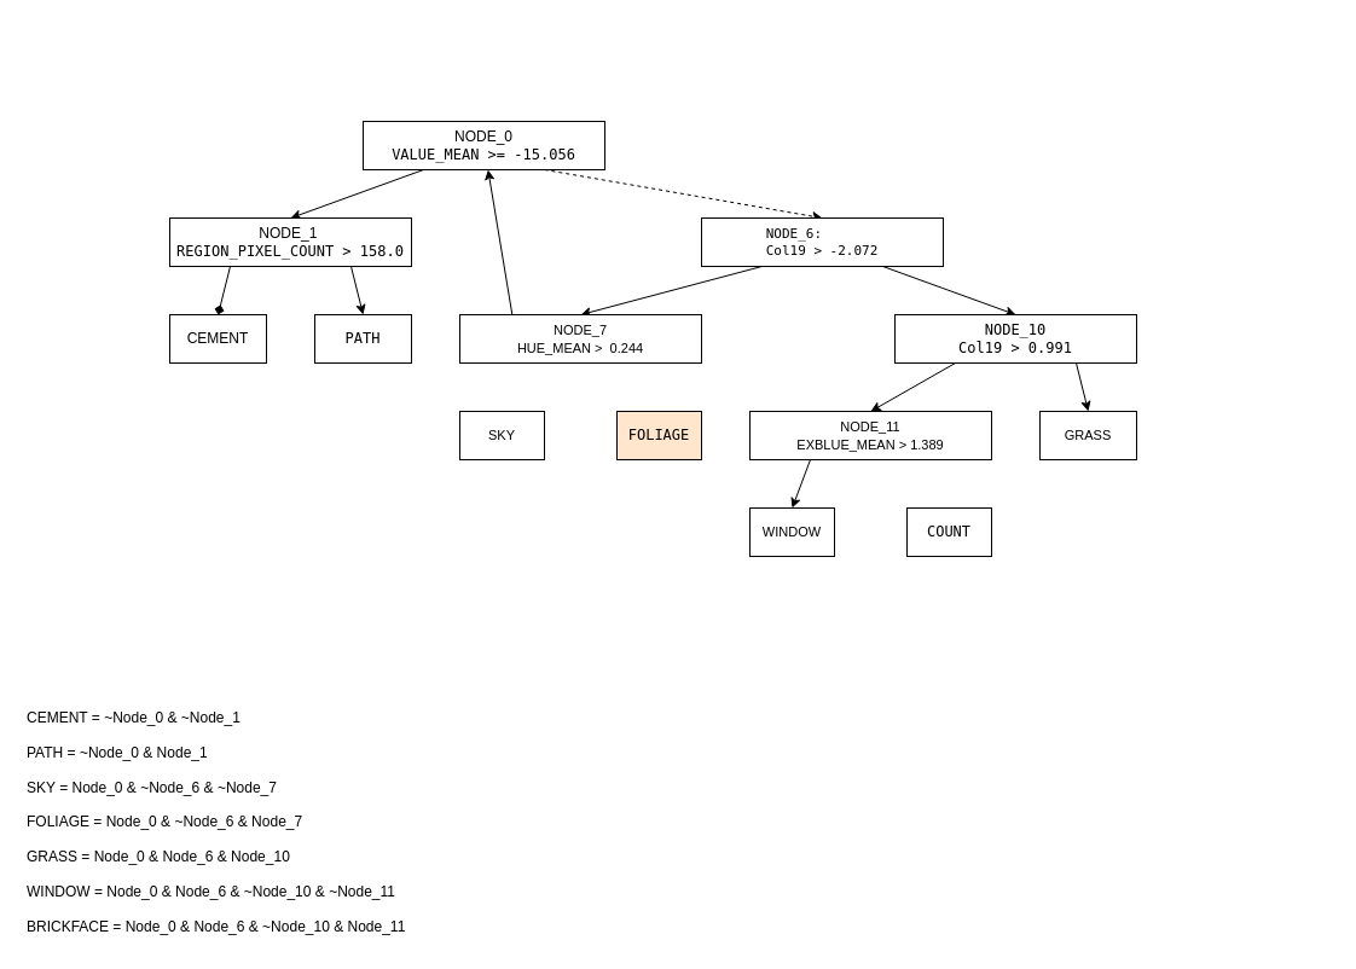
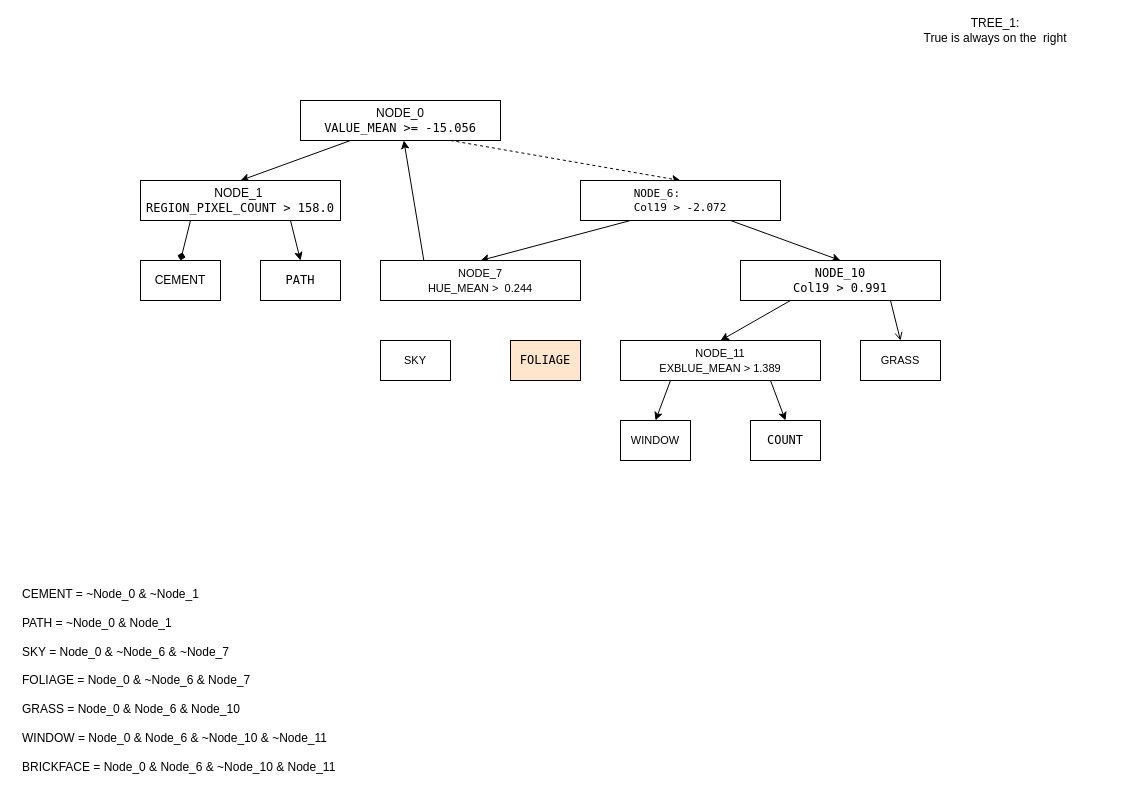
  <mxCell id="0" />
  <mxCell id="1" parent="0" />
+ <mxCell id="2" value="TREE_1: &lt;br&gt;True is always on the&amp;nbsp; right" style="text;html=1;strokeColor=none;fillColor=none;align=center;verticalAlign=middle;whiteSpace=wrap;rounded=0;" parent="1" vertex="1"><mxGeometry x="890" y="20" width="210" height="20" as="geometry" /></mxCell>
  <mxCell id="3" style="rounded=0;orthogonalLoop=1;jettySize=auto;html=1;exitX=0.25;exitY=1;exitDx=0;exitDy=0;entryX=0.5;entryY=0;entryDx=0;entryDy=0;" parent="1" source="5" target="8" edge="1"><mxGeometry relative="1" as="geometry"><mxPoint x="710" y="160" as="sourcePoint" /></mxGeometry></mxCell>
  <mxCell id="4" style="edgeStyle=none;rounded=0;orthogonalLoop=1;jettySize=auto;html=1;exitX=0.75;exitY=1;exitDx=0;exitDy=0;entryX=0.5;entryY=0;entryDx=0;entryDy=0;dashed=1;" parent="1" source="5" target="11" edge="1"><mxGeometry relative="1" as="geometry"><mxPoint x="810" y="160" as="sourcePoint" /></mxGeometry></mxCell>
  <mxCell id="5" value="NODE_0&lt;span style=&quot;background-color: rgb(248 , 249 , 250)&quot;&gt;&lt;br&gt;&lt;/span&gt;&lt;span style=&quot;background-color: rgb(255 , 255 , 255)&quot;&gt;&lt;font face=&quot;monospace&quot;&gt;VALUE_MEAN&amp;nbsp;&amp;gt;=&amp;nbsp;&lt;/font&gt;&lt;/span&gt;&lt;font face=&quot;monospace&quot;&gt;-15.056&lt;/font&gt;" style="rounded=0;whiteSpace=wrap;html=1;align=center;" parent="1" vertex="1"><mxGeometry x="300" y="100" width="200" height="40" as="geometry" /></mxCell>
  <mxCell id="6" style="edgeStyle=none;rounded=0;orthogonalLoop=1;jettySize=auto;html=1;exitX=0.25;exitY=1;exitDx=0;exitDy=0;entryX=0.5;entryY=0;entryDx=0;entryDy=0;endArrow=diamond;" parent="1" source="8" target="12" edge="1"><mxGeometry relative="1" as="geometry" /></mxCell>
  <mxCell id="7" style="edgeStyle=none;rounded=0;orthogonalLoop=1;jettySize=auto;html=1;exitX=0.75;exitY=1;exitDx=0;exitDy=0;entryX=0.5;entryY=0;entryDx=0;entryDy=0;" parent="1" source="8" target="13" edge="1"><mxGeometry relative="1" as="geometry" /></mxCell>
  <mxCell id="8" value="NODE_1&amp;nbsp;&lt;br&gt;&lt;span style=&quot;background-color: rgb(255 , 255 , 255)&quot;&gt;&lt;font face=&quot;monospace&quot;&gt;REGION_PIXEL_COUNT&amp;nbsp;&amp;gt;&amp;nbsp;&lt;/font&gt;&lt;/span&gt;&lt;span style=&quot;font-family: monospace&quot;&gt;&lt;span style=&quot;background-color: rgb(255 , 255 , 255)&quot;&gt;158.0&lt;/span&gt;&lt;br&gt;&lt;/span&gt;" style="rounded=0;whiteSpace=wrap;html=1;align=center;" parent="1" vertex="1"><mxGeometry x="140" y="180" width="200" height="40" as="geometry" /></mxCell>
  <mxCell id="9" style="rounded=0;orthogonalLoop=1;jettySize=auto;html=1;exitX=0.25;exitY=1;exitDx=0;exitDy=0;entryX=0.5;entryY=0;entryDx=0;entryDy=0;" edge="1" parent="1" source="11" target="16"><mxGeometry relative="1" as="geometry" /></mxCell>
  <mxCell id="10" style="edgeStyle=none;rounded=0;orthogonalLoop=1;jettySize=auto;html=1;exitX=0.75;exitY=1;exitDx=0;exitDy=0;entryX=0.5;entryY=0;entryDx=0;entryDy=0;" edge="1" parent="1" source="11" target="19"><mxGeometry relative="1" as="geometry" /></mxCell>
  <mxCell id="11" value="&lt;div style=&quot;font-size: 11px&quot;&gt;&lt;div style=&quot;text-align: left&quot;&gt;&lt;span style=&quot;font-family: monospace&quot;&gt;NODE_6:&amp;nbsp;&lt;br&gt;&lt;/span&gt;&lt;span style=&quot;font-family: monospace ; text-align: center&quot;&gt;Col19 &amp;gt; -2.072&lt;/span&gt;&lt;/div&gt;&lt;/div&gt;" style="rounded=0;whiteSpace=wrap;html=1;align=center;" parent="1" vertex="1"><mxGeometry x="580" y="180" width="200" height="40" as="geometry" /></mxCell>
  <mxCell id="12" value="CEMENT" style="rounded=0;whiteSpace=wrap;html=1;align=center;" parent="1" vertex="1"><mxGeometry x="140" y="260" width="80" height="40" as="geometry" /></mxCell>
  <mxCell id="13" value="&lt;font face=&quot;monospace&quot;&gt;PATH&lt;/font&gt;" style="rounded=0;whiteSpace=wrap;html=1;align=center;" parent="1" vertex="1"><mxGeometry x="260" y="260" width="80" height="40" as="geometry" /></mxCell>
  <mxCell id="14" value="CEMENT = ~Node_0 &amp;amp; ~Node_1&lt;br&gt;&lt;br&gt;PATH = ~Node_0 &amp;amp; Node_1&lt;br&gt;&lt;br&gt;SKY = Node_0 &amp;amp; ~Node_6 &amp;amp; ~Node_7&lt;br&gt;&lt;br&gt;FOLIAGE = Node_0 &amp;amp; ~Node_6 &amp;amp; Node_7&lt;br&gt;&lt;br&gt;GRASS = Node_0 &amp;amp; Node_6 &amp;amp; Node_10&lt;br&gt;&lt;br&gt;WINDOW = Node_0 &amp;amp; Node_6 &amp;amp; ~Node_10 &amp;amp; ~Node_11&lt;br&gt;&lt;br&gt;BRICKFACE = Node_0 &amp;amp; Node_6 &amp;amp; ~Node_10 &amp;amp; Node_11" style="text;html=1;strokeColor=none;fillColor=none;align=left;verticalAlign=middle;whiteSpace=wrap;rounded=0;" parent="1" vertex="1"><mxGeometry x="20" y="580" width="470" height="200" as="geometry" /></mxCell>
  <mxCell id="15" style="edgeStyle=none;rounded=0;orthogonalLoop=1;jettySize=auto;html=1;exitX=0.25;exitY=1;exitDx=0;exitDy=0;" edge="1" parent="1" source="16" target="5"><mxGeometry relative="1" as="geometry" /></mxCell>
  <mxCell id="16" value="&lt;font style=&quot;font-size: 11px&quot;&gt;NODE_7&lt;br&gt;HUE_MEAN &amp;gt;&amp;nbsp;&amp;nbsp;0.244&lt;/font&gt;" style="rounded=0;whiteSpace=wrap;html=1;align=center;" vertex="1" parent="1"><mxGeometry x="380" y="260" width="200" height="40" as="geometry" /></mxCell>
- <mxCell id="17" style="edgeStyle=none;rounded=0;orthogonalLoop=1;jettySize=auto;html=1;exitX=0.75;exitY=1;exitDx=0;exitDy=0;entryX=0.5;entryY=0;entryDx=0;entryDy=0;" edge="1" parent="1" source="19" target="25"><mxGeometry relative="1" as="geometry" /></mxCell>
+ <mxCell id="17" style="edgeStyle=none;rounded=0;orthogonalLoop=1;jettySize=auto;html=1;exitX=0.75;exitY=1;exitDx=0;exitDy=0;entryX=0.5;entryY=0;entryDx=0;entryDy=0;endArrow=open;" edge="1" parent="1" source="19" target="25"><mxGeometry relative="1" as="geometry" /></mxCell>
  <mxCell id="18" style="edgeStyle=none;rounded=0;orthogonalLoop=1;jettySize=auto;html=1;exitX=0.25;exitY=1;exitDx=0;exitDy=0;entryX=0.5;entryY=0;entryDx=0;entryDy=0;" edge="1" parent="1" source="19" target="24"><mxGeometry relative="1" as="geometry" /></mxCell>
  <mxCell id="19" value="&lt;font face=&quot;monospace&quot;&gt;NODE_10&lt;br&gt;Col19 &amp;gt; 0.991&lt;br&gt;&lt;/font&gt;" style="rounded=0;whiteSpace=wrap;html=1;align=center;" vertex="1" parent="1"><mxGeometry x="740" y="260" width="200" height="40" as="geometry" /></mxCell>
  <mxCell id="20" value="&lt;span style=&quot;font-size: 11px&quot;&gt;SKY&lt;/span&gt;" style="rounded=0;whiteSpace=wrap;html=1;align=center;" vertex="1" parent="1"><mxGeometry x="380" y="340" width="70" height="40" as="geometry" /></mxCell>
  <mxCell id="21" value="&lt;font face=&quot;monospace&quot;&gt;FOLIAGE&lt;br&gt;&lt;/font&gt;" style="rounded=0;whiteSpace=wrap;html=1;align=center;fillColor=#ffe6cc;" vertex="1" parent="1"><mxGeometry x="510" y="340" width="70" height="40" as="geometry" /></mxCell>
  <mxCell id="22" style="edgeStyle=none;rounded=0;orthogonalLoop=1;jettySize=auto;html=1;exitX=0.25;exitY=1;exitDx=0;exitDy=0;entryX=0.5;entryY=0;entryDx=0;entryDy=0;" edge="1" parent="1" source="24" target="26"><mxGeometry relative="1" as="geometry" /></mxCell>
+ <mxCell id="23" style="edgeStyle=none;rounded=0;orthogonalLoop=1;jettySize=auto;html=1;exitX=0.75;exitY=1;exitDx=0;exitDy=0;entryX=0.5;entryY=0;entryDx=0;entryDy=0;" edge="1" parent="1" source="24" target="27"><mxGeometry relative="1" as="geometry" /></mxCell>
  <mxCell id="24" value="&lt;font style=&quot;font-size: 11px&quot;&gt;NODE_11&lt;br&gt;EXBLUE_MEAN &amp;gt;&amp;nbsp;1.389&lt;/font&gt;" style="rounded=0;whiteSpace=wrap;html=1;align=center;" vertex="1" parent="1"><mxGeometry x="620" y="340" width="200" height="40" as="geometry" /></mxCell>
  <mxCell id="25" value="&lt;span style=&quot;font-size: 11px&quot;&gt;GRASS&lt;/span&gt;" style="rounded=0;whiteSpace=wrap;html=1;align=center;" vertex="1" parent="1"><mxGeometry x="860" y="340" width="80" height="40" as="geometry" /></mxCell>
  <mxCell id="26" value="&lt;span style=&quot;font-size: 11px&quot;&gt;WINDOW&lt;/span&gt;" style="rounded=0;whiteSpace=wrap;html=1;align=center;" vertex="1" parent="1"><mxGeometry x="620" y="420" width="70" height="40" as="geometry" /></mxCell>
  <mxCell id="27" value="&lt;font face=&quot;monospace&quot;&gt;COUNT&lt;br&gt;&lt;/font&gt;" style="rounded=0;whiteSpace=wrap;html=1;align=center;" vertex="1" parent="1"><mxGeometry x="750" y="420" width="70" height="40" as="geometry" /></mxCell>
